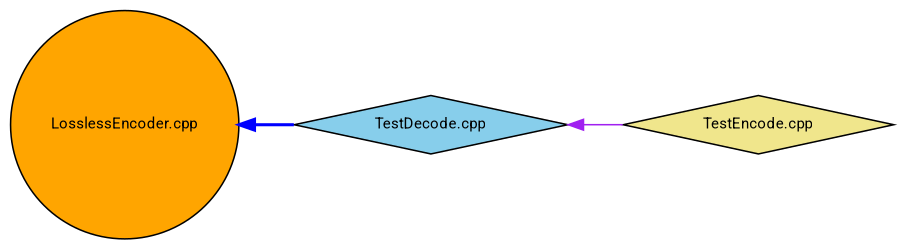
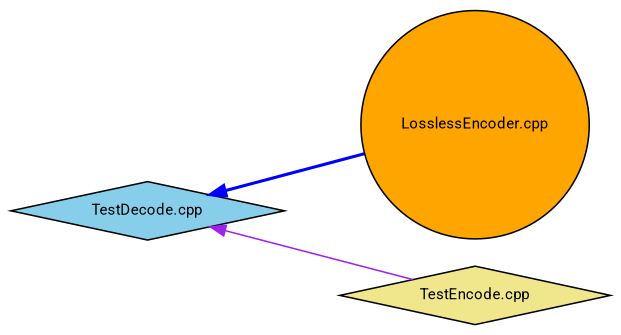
  digraph {
    fontname=Roboto
    rankdir=LR
    node [color=black fontname=Roboto fontsize=10 shape=diamond style=filled]
    edge [dir=back fontname=Roboto fontsize=10 labelfontname=Helvetica labelfontsize=10]
    n1 [fillcolor=orange fontcolor=black height=0.2 label="LosslessEncoder.cpp" shape=circle width=0.4]
    n2 [fillcolor=skyblue height=0.2 label="TestDecode.cpp" width=0.4]
    n3 [fillcolor=khaki height=0.2 label="TestEncode.cpp" width=0.4]
-   n1 -> n2 [color=blue style=bold]
+   n2 -> n1 [color=blue style=bold]
    n2 -> n3 [color=purple style=solid]
  }
